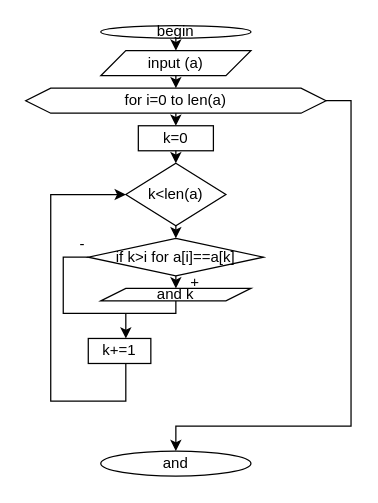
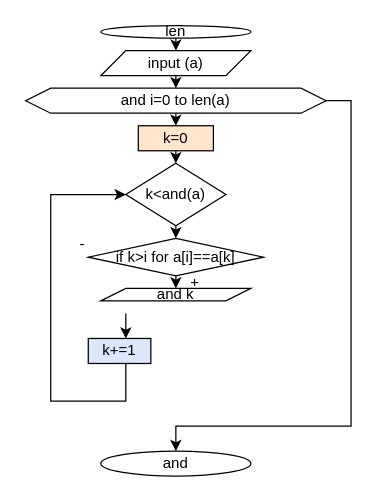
  <mxCell id="0" />
  <mxCell id="1" parent="0" />
- <mxCell id="2" value="begin" style="ellipse;whiteSpace=wrap;html=1;" vertex="1" parent="1"><mxGeometry x="80" y="20" width="120" height="10" as="geometry" /></mxCell>
+ <mxCell id="2" value="len" style="ellipse;whiteSpace=wrap;html=1;" vertex="1" parent="1"><mxGeometry x="80" y="20" width="120" height="10" as="geometry" /></mxCell>
  <mxCell id="3" value="input (a)" style="shape=parallelogram;perimeter=parallelogramPerimeter;whiteSpace=wrap;html=1;fixedSize=1;" vertex="1" parent="1"><mxGeometry x="80" y="40" width="120" height="20" as="geometry" /></mxCell>
  <mxCell id="4" value="" style="endArrow=classic;html=1;rounded=0;exitX=0.5;exitY=1;exitDx=0;exitDy=0;" edge="1" parent="1" source="2"><mxGeometry width="50" height="50" relative="1" as="geometry"><mxPoint x="-20" y="110" as="sourcePoint" /><mxPoint x="140" y="40" as="targetPoint" /></mxGeometry></mxCell>
  <mxCell id="5" value="" style="endArrow=classic;html=1;rounded=0;exitX=0.5;exitY=1;exitDx=0;exitDy=0;" edge="1" parent="1" source="3"><mxGeometry width="50" height="50" relative="1" as="geometry"><mxPoint x="200" y="170" as="sourcePoint" /><mxPoint x="140" y="70" as="targetPoint" /></mxGeometry></mxCell>
- <mxCell id="6" value="for i=0 to len(a)" style="shape=hexagon;perimeter=hexagonPerimeter2;whiteSpace=wrap;html=1;fixedSize=1;" vertex="1" parent="1"><mxGeometry x="20" y="70" width="240" height="20" as="geometry" /></mxCell>
+ <mxCell id="6" value="and i=0 to len(a)" style="shape=hexagon;perimeter=hexagonPerimeter2;whiteSpace=wrap;html=1;fixedSize=1;" vertex="1" parent="1"><mxGeometry x="20" y="70" width="240" height="20" as="geometry" /></mxCell>
  <mxCell id="7" value="" style="endArrow=classic;html=1;rounded=0;exitX=0.5;exitY=1;exitDx=0;exitDy=0;" edge="1" parent="1" source="6"><mxGeometry width="50" height="50" relative="1" as="geometry"><mxPoint x="110" y="220" as="sourcePoint" /><mxPoint x="140" y="100" as="targetPoint" /></mxGeometry></mxCell>
- <mxCell id="8" value="k=0" style="rounded=0;whiteSpace=wrap;html=1;" vertex="1" parent="1"><mxGeometry x="110" y="100" width="60" height="20" as="geometry" /></mxCell>
+ <mxCell id="8" value="k=0" style="rounded=0;whiteSpace=wrap;html=1;fillColor=#ffe6cc;" vertex="1" parent="1"><mxGeometry x="110" y="100" width="60" height="20" as="geometry" /></mxCell>
  <mxCell id="9" value="" style="endArrow=classic;html=1;rounded=0;" edge="1" parent="1" source="8"><mxGeometry width="50" height="50" relative="1" as="geometry"><mxPoint x="70" y="240" as="sourcePoint" /><mxPoint x="140" y="130" as="targetPoint" /></mxGeometry></mxCell>
- <mxCell id="10" value="k&amp;lt;len(a)" style="rhombus;whiteSpace=wrap;html=1;" vertex="1" parent="1"><mxGeometry x="100" y="130" width="80" height="50" as="geometry" /></mxCell>
+ <mxCell id="10" value="k&amp;lt;and(a)" style="rhombus;whiteSpace=wrap;html=1;" vertex="1" parent="1"><mxGeometry x="100" y="130" width="80" height="50" as="geometry" /></mxCell>
  <mxCell id="11" style="edgeStyle=orthogonalEdgeStyle;rounded=0;orthogonalLoop=1;jettySize=auto;html=1;exitX=0.5;exitY=1;exitDx=0;exitDy=0;" edge="1" parent="1" source="10" target="10"><mxGeometry relative="1" as="geometry" /></mxCell>
  <mxCell id="12" value="" style="endArrow=classic;html=1;rounded=0;exitX=0.5;exitY=1;exitDx=0;exitDy=0;" edge="1" parent="1" source="10"><mxGeometry width="50" height="50" relative="1" as="geometry"><mxPoint x="170" y="290" as="sourcePoint" /><mxPoint x="140" y="190" as="targetPoint" /></mxGeometry></mxCell>
  <mxCell id="13" value="if k&amp;gt;i for a[i]==a[k]" style="rhombus;whiteSpace=wrap;html=1;" vertex="1" parent="1"><mxGeometry x="70" y="190" width="140" height="30" as="geometry" /></mxCell>
  <mxCell id="14" value="" style="endArrow=classic;html=1;rounded=0;exitX=0.5;exitY=1;exitDx=0;exitDy=0;" edge="1" parent="1" source="13"><mxGeometry width="50" height="50" relative="1" as="geometry"><mxPoint x="140" y="320" as="sourcePoint" /><mxPoint x="140" y="230" as="targetPoint" /></mxGeometry></mxCell>
  <mxCell id="15" value="and k" style="shape=parallelogram;perimeter=parallelogramPerimeter;whiteSpace=wrap;html=1;fixedSize=1;" vertex="1" parent="1"><mxGeometry x="80" y="230" width="120" height="10" as="geometry" /></mxCell>
- <mxCell id="16" value="" style="endArrow=none;html=1;rounded=0;entryX=0.5;entryY=1;entryDx=0;entryDy=0;exitX=0;exitY=0.5;exitDx=0;exitDy=0;" edge="1" parent="1" source="13" target="15"><mxGeometry width="50" height="50" relative="1" as="geometry"><mxPoint x="0" y="250" as="sourcePoint" /><mxPoint x="110" y="270" as="targetPoint" /><Array as="points"><mxPoint x="50" y="205" /><mxPoint x="50" y="250" /><mxPoint x="140" y="250" /></Array></mxGeometry></mxCell>
  <mxCell id="17" value="" style="endArrow=classic;html=1;rounded=0;" edge="1" parent="1"><mxGeometry width="50" height="50" relative="1" as="geometry"><mxPoint x="100" y="250" as="sourcePoint" /><mxPoint x="100" y="270" as="targetPoint" /></mxGeometry></mxCell>
- <mxCell id="18" value="k+=1" style="rounded=0;whiteSpace=wrap;html=1;" vertex="1" parent="1"><mxGeometry x="70" y="270" width="50" height="20" as="geometry" /></mxCell>
+ <mxCell id="18" value="k+=1" style="rounded=0;whiteSpace=wrap;html=1;fillColor=#dae8fc;" vertex="1" parent="1"><mxGeometry x="70" y="270" width="50" height="20" as="geometry" /></mxCell>
  <mxCell id="19" value="" style="endArrow=classic;html=1;rounded=0;entryX=0;entryY=0.5;entryDx=0;entryDy=0;" edge="1" parent="1" target="10"><mxGeometry width="50" height="50" relative="1" as="geometry"><mxPoint x="100" y="290" as="sourcePoint" /><mxPoint x="190" y="310" as="targetPoint" /><Array as="points"><mxPoint x="100" y="320" /><mxPoint x="40" y="320" /><mxPoint x="40" y="155" /></Array></mxGeometry></mxCell>
  <mxCell id="20" value="+" style="text;html=1;align=center;verticalAlign=middle;resizable=0;points=[];autosize=1;strokeColor=none;fillColor=none;" vertex="1" parent="1"><mxGeometry x="140" y="210" width="30" height="30" as="geometry" /></mxCell>
  <mxCell id="21" value="-" style="text;html=1;align=center;verticalAlign=middle;resizable=0;points=[];autosize=1;strokeColor=none;fillColor=none;" vertex="1" parent="1"><mxGeometry x="50" y="180" width="30" height="30" as="geometry" /></mxCell>
  <mxCell id="22" value="" style="endArrow=classic;html=1;rounded=0;exitX=1;exitY=0.5;exitDx=0;exitDy=0;" edge="1" parent="1" source="6"><mxGeometry width="50" height="50" relative="1" as="geometry"><mxPoint x="300" y="80" as="sourcePoint" /><mxPoint x="140" y="360" as="targetPoint" /><Array as="points"><mxPoint x="280" y="80" /><mxPoint x="280" y="340" /><mxPoint x="140" y="340" /></Array></mxGeometry></mxCell>
  <mxCell id="23" value="and" style="ellipse;whiteSpace=wrap;html=1;" vertex="1" parent="1"><mxGeometry x="80" y="360" width="120" height="20" as="geometry" /></mxCell>
